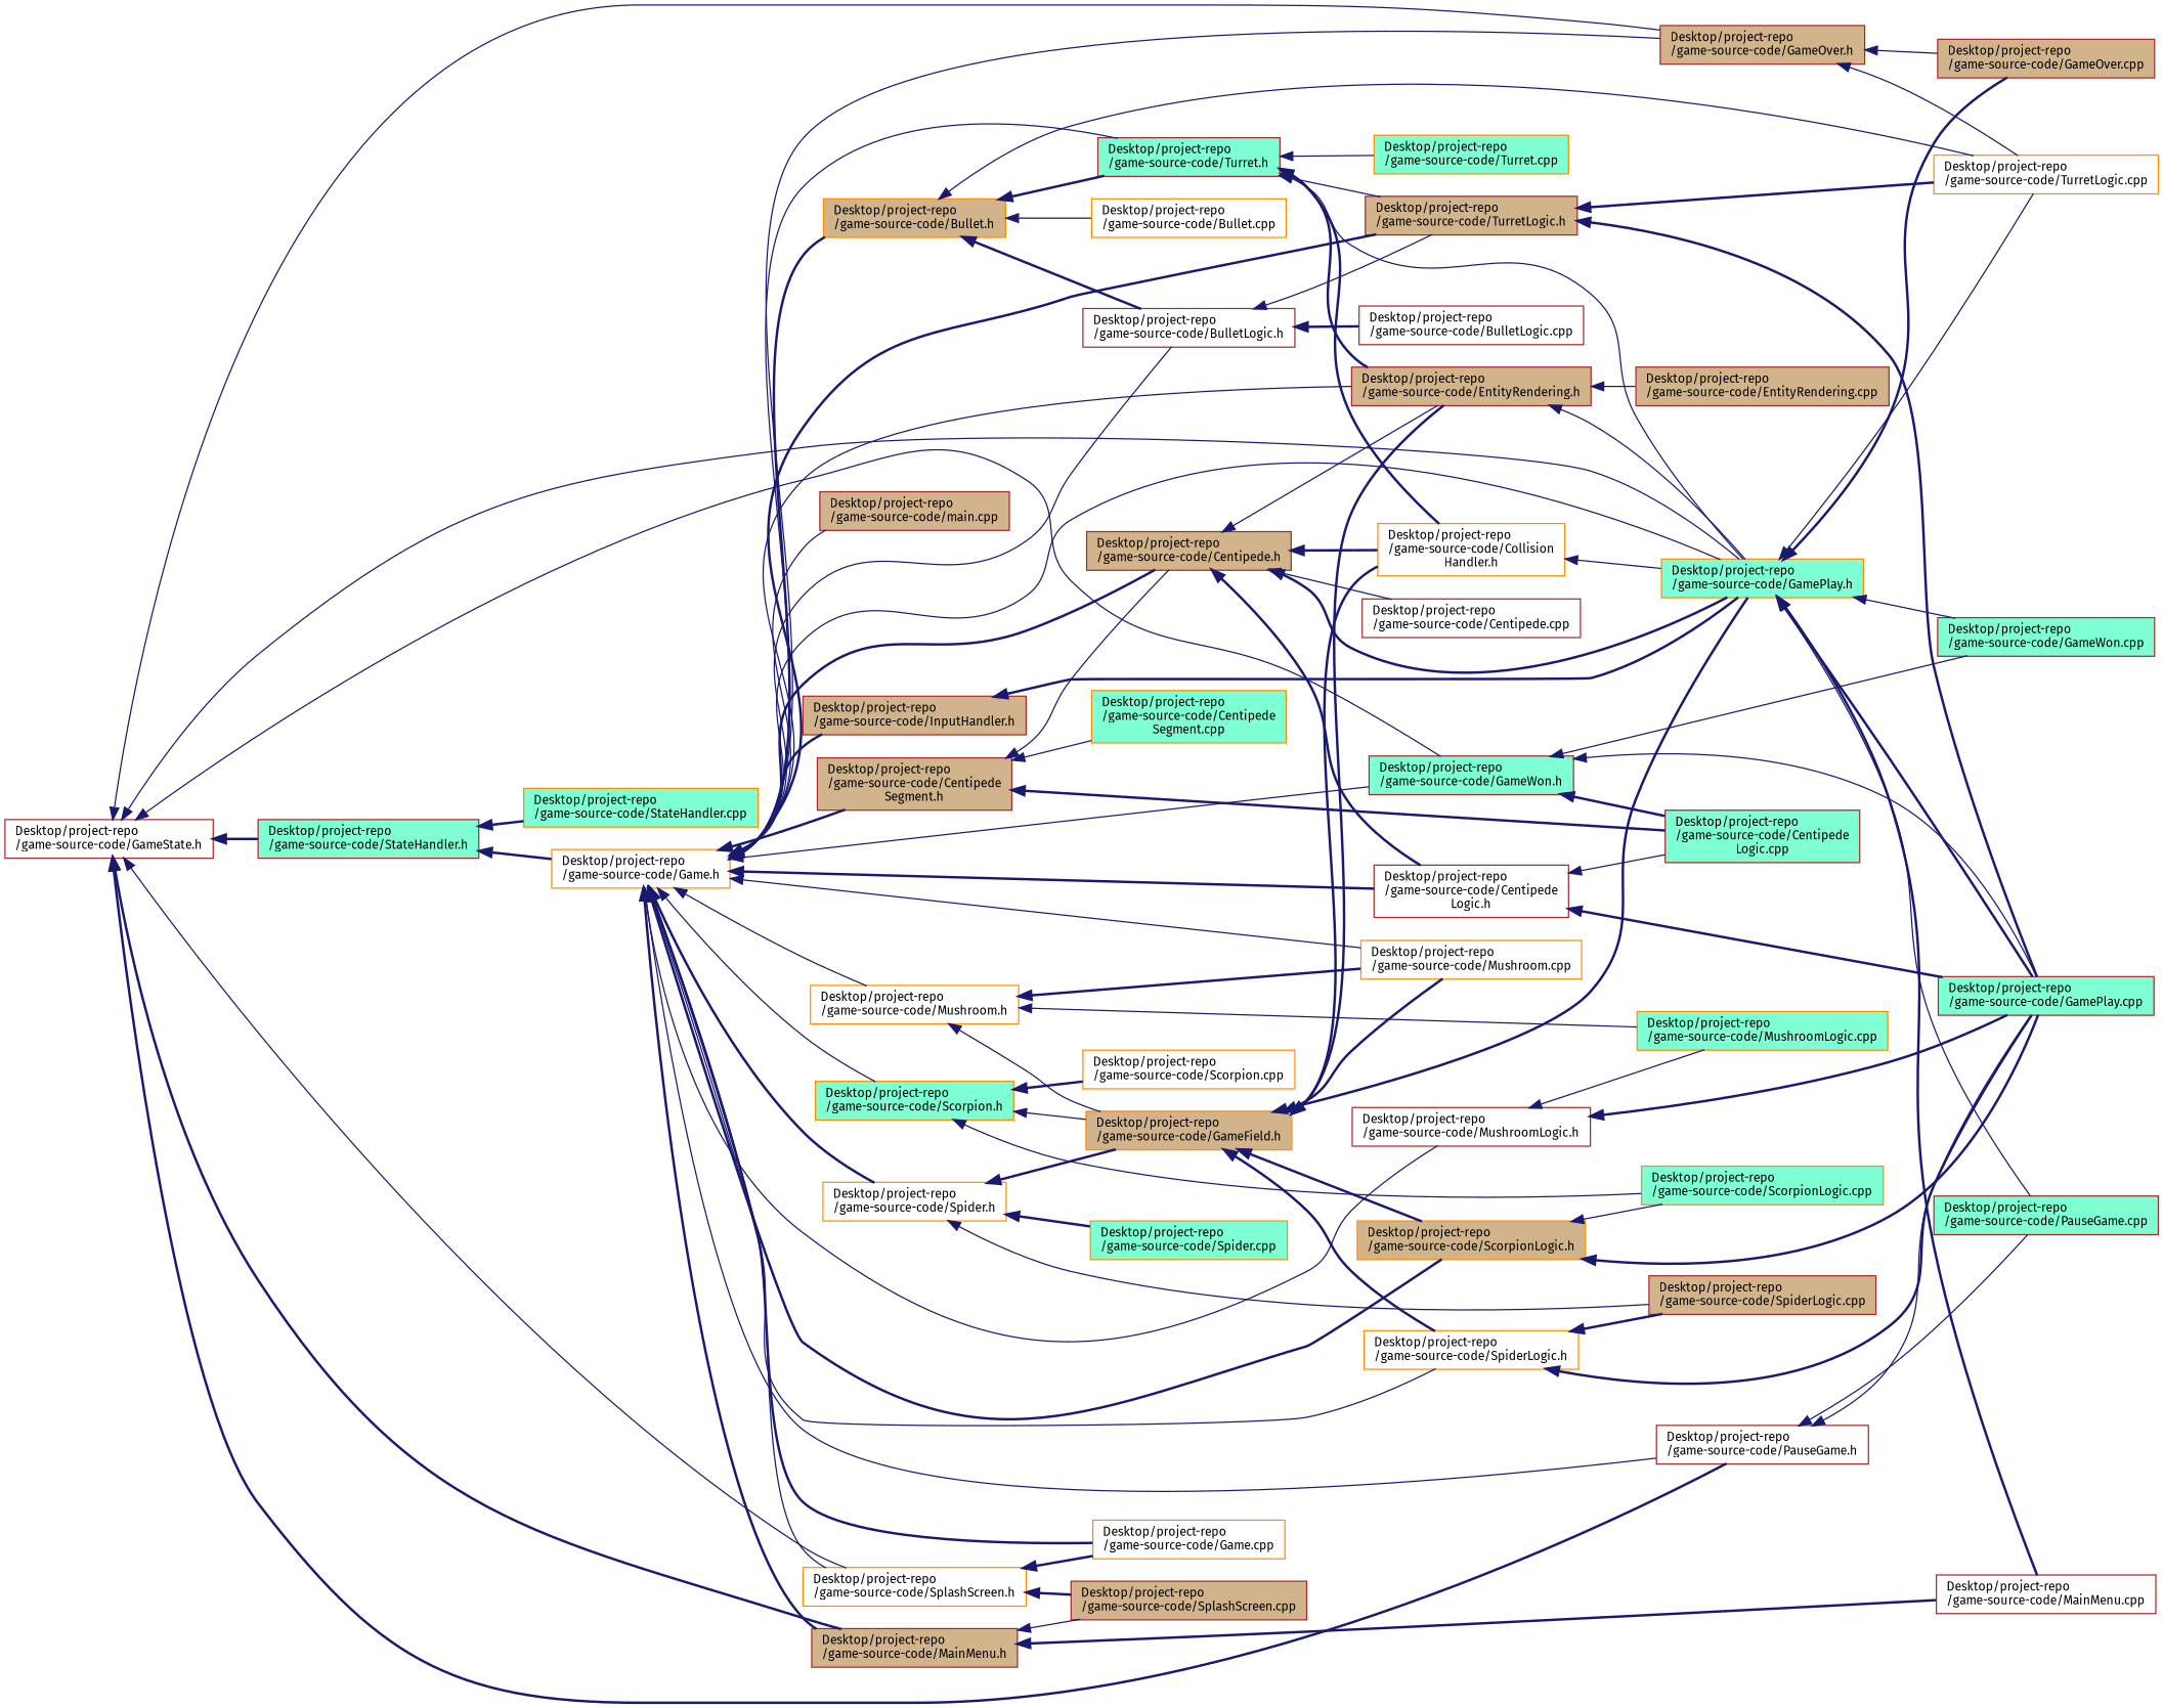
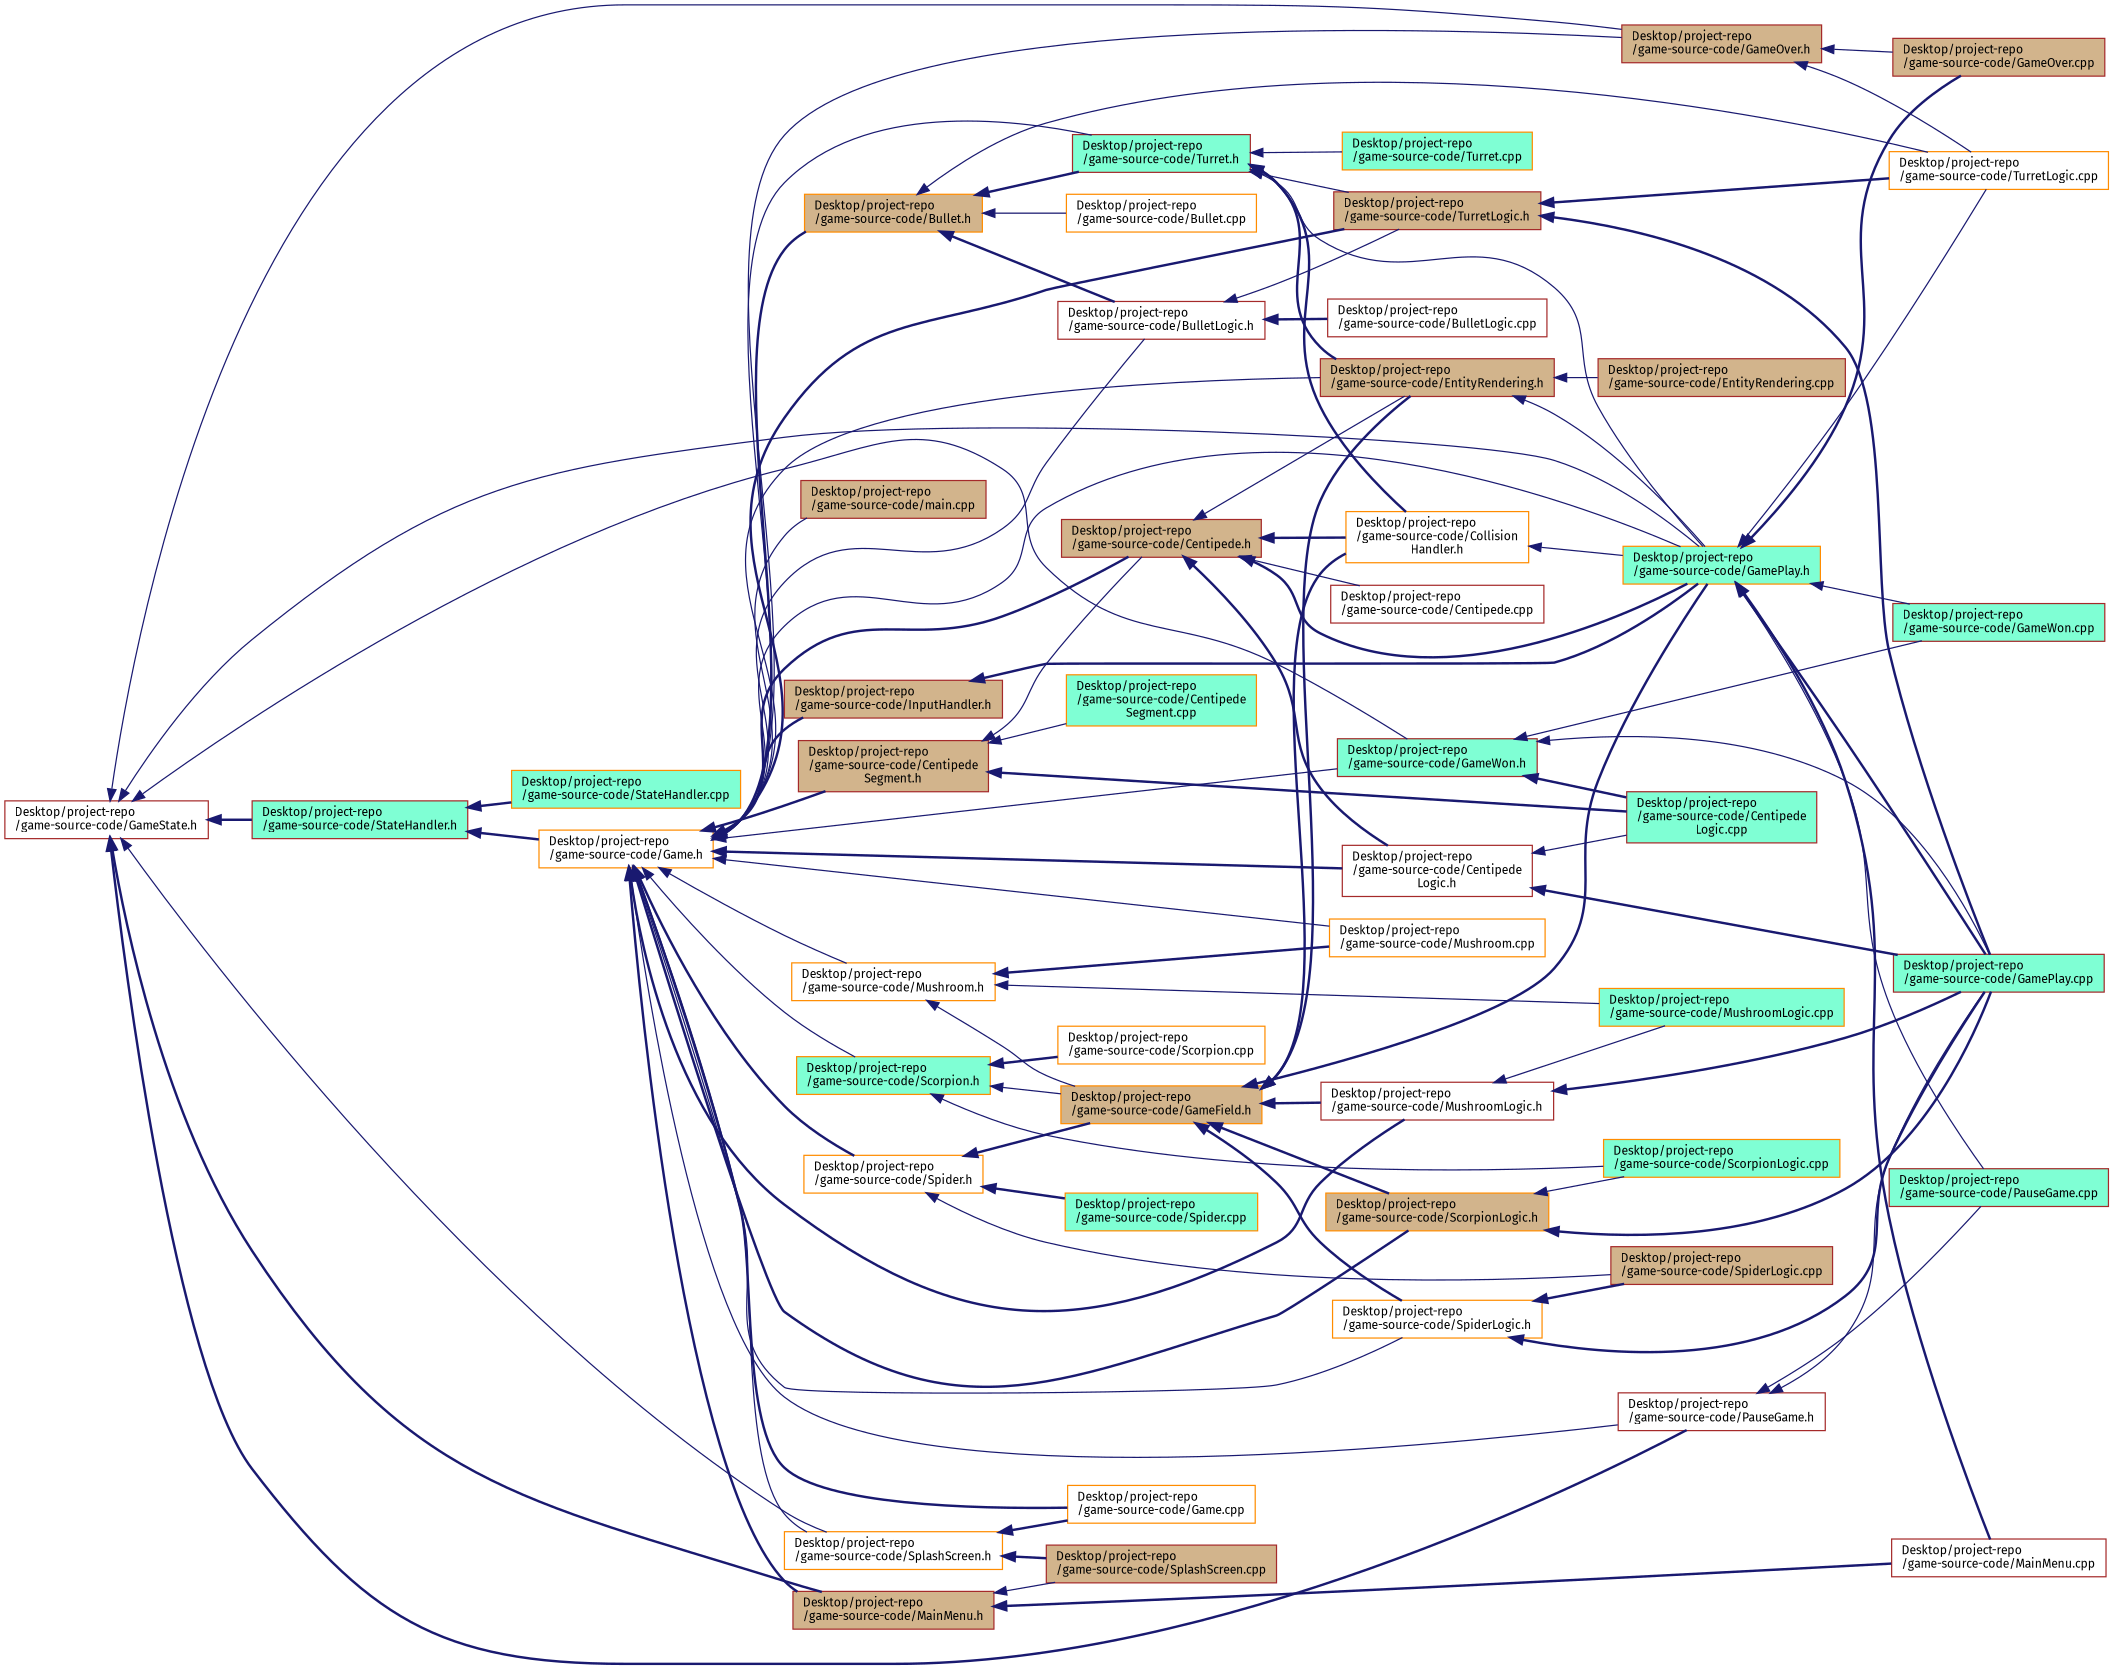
  digraph {
    fontname="Fira Sans"
    rankdir=LR
    node [color=brown fillcolor=white fontname="Fira Sans" fontsize=10 shape=record style=filled]
    edge [color=midnightblue dir=back fontname="Fira Sans" fontsize=10 labelfontname=Helvetica labelfontsize=10 style=bold]
    n1 [fontcolor=black height=0.2 label="Desktop/project-repo\l/game-source-code/GameState.h" width=0.4]
    n2 [fillcolor=aquamarine height=0.2 label="Desktop/project-repo\l/game-source-code/StateHandler.h" width=0.4]
    n3 [color=darkorange fillcolor=aquamarine height=0.2 label="Desktop/project-repo\l/game-source-code/GamePlay.h" width=0.4]
    n4 [fillcolor=aquamarine height=0.2 label="Desktop/project-repo\l/game-source-code/GameWon.h" width=0.4]
    n5 [color=darkorange height=0.2 label="Desktop/project-repo\l/game-source-code/SplashScreen.h" width=0.4]
    n6 [fillcolor=tan height=0.2 label="Desktop/project-repo\l/game-source-code/GameOver.h" width=0.4]
    n7 [height=0.2 label="Desktop/project-repo\l/game-source-code/PauseGame.h" width=0.4]
    n8 [fillcolor=tan height=0.2 label="Desktop/project-repo\l/game-source-code/MainMenu.h" width=0.4]
    n9 [color=darkorange height=0.2 label="Desktop/project-repo\l/game-source-code/Game.h" width=0.4]
    n10 [color=darkorange fillcolor=aquamarine height=0.2 label="Desktop/project-repo\l/game-source-code/StateHandler.cpp" width=0.4]
    n11 [color=darkorange height=0.2 label="Desktop/project-repo\l/game-source-code/TurretLogic.cpp" width=0.4]
    n12 [fillcolor=aquamarine height=0.2 label="Desktop/project-repo\l/game-source-code/GamePlay.cpp" width=0.4]
    n13 [fillcolor=tan height=0.2 label="Desktop/project-repo\l/game-source-code/GameOver.cpp" width=0.4]
    n14 [fillcolor=aquamarine height=0.2 label="Desktop/project-repo\l/game-source-code/GameWon.cpp" width=0.4]
    n15 [height=0.2 label="Desktop/project-repo\l/game-source-code/MainMenu.cpp" width=0.4]
    n16 [fillcolor=aquamarine height=0.2 label="Desktop/project-repo\l/game-source-code/PauseGame.cpp" width=0.4]
    n17 [fillcolor=aquamarine height=0.2 label="Desktop/project-repo\l/game-source-code/Centipede\lLogic.cpp" width=0.4]
    n18 [color=darkorange height=0.2 label="Desktop/project-repo\l/game-source-code/Game.cpp" width=0.4]
    n19 [fillcolor=tan height=0.2 label="Desktop/project-repo\l/game-source-code/SplashScreen.cpp" width=0.4]
    n20 [color=darkorange fillcolor=tan height=0.2 label="Desktop/project-repo\l/game-source-code/Bullet.h" width=0.4]
    n21 [height=0.2 label="Desktop/project-repo\l/game-source-code/BulletLogic.h" width=0.4]
    n22 [fillcolor=tan height=0.2 label="Desktop/project-repo\l/game-source-code/TurretLogic.h" width=0.4]
    n23 [fillcolor=aquamarine height=0.2 label="Desktop/project-repo\l/game-source-code/Turret.h" width=0.4]
    n24 [fillcolor=tan height=0.2 label="Desktop/project-repo\l/game-source-code/EntityRendering.h" width=0.4]
    n25 [fillcolor=tan height=0.2 label="Desktop/project-repo\l/game-source-code/Centipede\lSegment.h" width=0.4]
    n26 [fillcolor=tan height=0.2 label="Desktop/project-repo\l/game-source-code/Centipede.h" width=0.4]
    n27 [height=0.2 label="Desktop/project-repo\l/game-source-code/Centipede\lLogic.h" width=0.4]
    n28 [color=darkorange height=0.2 label="Desktop/project-repo\l/game-source-code/Mushroom.h" width=0.4]
    n29 [height=0.2 label="Desktop/project-repo\l/game-source-code/MushroomLogic.h" width=0.4]
    n30 [color=darkorange fillcolor=tan height=0.2 label="Desktop/project-repo\l/game-source-code/ScorpionLogic.h" width=0.4]
    n31 [color=darkorange height=0.2 label="Desktop/project-repo\l/game-source-code/SpiderLogic.h" width=0.4]
    n32 [color=darkorange fillcolor=aquamarine height=0.2 label="Desktop/project-repo\l/game-source-code/Scorpion.h" width=0.4]
    n33 [color=darkorange height=0.2 label="Desktop/project-repo\l/game-source-code/Spider.h" width=0.4]
    n34 [fillcolor=tan height=0.2 label="Desktop/project-repo\l/game-source-code/InputHandler.h" width=0.4]
    n35 [fillcolor=tan height=0.2 label="Desktop/project-repo\l/game-source-code/main.cpp" width=0.4]
    n36 [color=darkorange height=0.2 label="Desktop/project-repo\l/game-source-code/Mushroom.cpp" width=0.4]
    n37 [color=darkorange height=0.2 label="Desktop/project-repo\l/game-source-code/Bullet.cpp" width=0.4]
    n38 [height=0.2 label="Desktop/project-repo\l/game-source-code/BulletLogic.cpp" width=0.4]
    n39 [color=darkorange height=0.2 label="Desktop/project-repo\l/game-source-code/Collision\lHandler.h" width=0.4]
    n40 [color=darkorange fillcolor=aquamarine height=0.2 label="Desktop/project-repo\l/game-source-code/Turret.cpp" width=0.4]
    n41 [fillcolor=tan height=0.2 label="Desktop/project-repo\l/game-source-code/EntityRendering.cpp" width=0.4]
    n42 [color=darkorange fillcolor=aquamarine height=0.2 label="Desktop/project-repo\l/game-source-code/Centipede\lSegment.cpp" width=0.4]
    n43 [height=0.2 label="Desktop/project-repo\l/game-source-code/Centipede.cpp" width=0.4]
    n44 [color=darkorange fillcolor=tan height=0.2 label="Desktop/project-repo\l/game-source-code/GameField.h" width=0.4]
    n45 [color=darkorange fillcolor=aquamarine height=0.2 label="Desktop/project-repo\l/game-source-code/MushroomLogic.cpp" width=0.4]
    n46 [color=darkorange fillcolor=aquamarine height=0.2 label="Desktop/project-repo\l/game-source-code/ScorpionLogic.cpp" width=0.4]
    n47 [fillcolor=tan height=0.2 label="Desktop/project-repo\l/game-source-code/SpiderLogic.cpp" width=0.4]
    n48 [color=darkorange height=0.2 label="Desktop/project-repo\l/game-source-code/Scorpion.cpp" width=0.4]
    n49 [color=darkorange fillcolor=aquamarine height=0.2 label="Desktop/project-repo\l/game-source-code/Spider.cpp" width=0.4]
    n1 -> n2
    n1 -> n3 [style=solid]
    n1 -> n4 [style=solid]
    n1 -> n5 [style=solid]
    n1 -> n6 [style=solid]
    n1 -> n7
    n1 -> n8
    n2 -> n9
    n2 -> n10
    n3 -> n11 [style=solid]
    n3 -> n12
    n3 -> n13
    n3 -> n14 [style=solid]
    n3 -> n15
    n3 -> n16 [style=solid]
    n4 -> n12 [style=solid]
    n4 -> n14 [style=solid]
    n4 -> n17
    n5 -> n18
    n5 -> n19
    n6 -> n11 [style=solid]
    n6 -> n13 [style=solid]
    n7 -> n12 [style=solid]
    n7 -> n16 [style=solid]
    n8 -> n15
    n8 -> n19 [style=solid]
    n9 -> n3 [style=solid]
    n9 -> n4 [style=solid]
    n9 -> n5 [style=solid]
    n9 -> n6 [style=solid]
    n9 -> n7 [style=solid]
    n9 -> n8
    n9 -> n18
    n9 -> n20
    n9 -> n21 [style=solid]
    n9 -> n22
    n9 -> n23 [style=solid]
    n9 -> n24 [style=solid]
    n9 -> n25
    n9 -> n26
    n9 -> n27
    n9 -> n28 [style=solid]
-   n9 -> n29 [style=solid]
+   n9 -> n29
    n9 -> n30
    n9 -> n31 [style=solid]
    n9 -> n32 [style=solid]
    n9 -> n33
    n9 -> n34
    n9 -> n35 [style=solid]
    n9 -> n36 [style=solid]
    n20 -> n11 [style=solid]
    n20 -> n21
    n20 -> n23
    n20 -> n37 [style=solid]
    n21 -> n22 [style=solid]
    n21 -> n38
    n22 -> n11
    n22 -> n12
    n23 -> n3 [style=solid]
    n23 -> n22 [style=solid]
    n23 -> n24
    n23 -> n39
    n23 -> n40 [style=solid]
    n24 -> n3 [style=solid]
    n24 -> n41 [style=solid]
    n25 -> n17
    n25 -> n26 [style=solid]
    n25 -> n42 [style=solid]
    n26 -> n3
    n26 -> n24 [style=solid]
    n26 -> n27
    n26 -> n39
    n26 -> n43 [style=solid]
    n27 -> n12
    n27 -> n17 [style=solid]
    n28 -> n36
    n28 -> n44 [style=solid]
    n28 -> n45 [style=solid]
    n29 -> n12
    n29 -> n45 [style=solid]
    n30 -> n12
    n30 -> n46 [style=solid]
    n31 -> n12
    n31 -> n47
    n32 -> n44 [style=solid]
    n32 -> n46 [style=solid]
    n32 -> n48
    n33 -> n44
    n33 -> n47 [style=solid]
    n33 -> n49
    n34 -> n3
    n39 -> n3 [style=solid]
    n44 -> n3
    n44 -> n24
-   n44 -> n36
+   n44 -> n29
    n44 -> n30
    n44 -> n31
    n44 -> n39
  }
